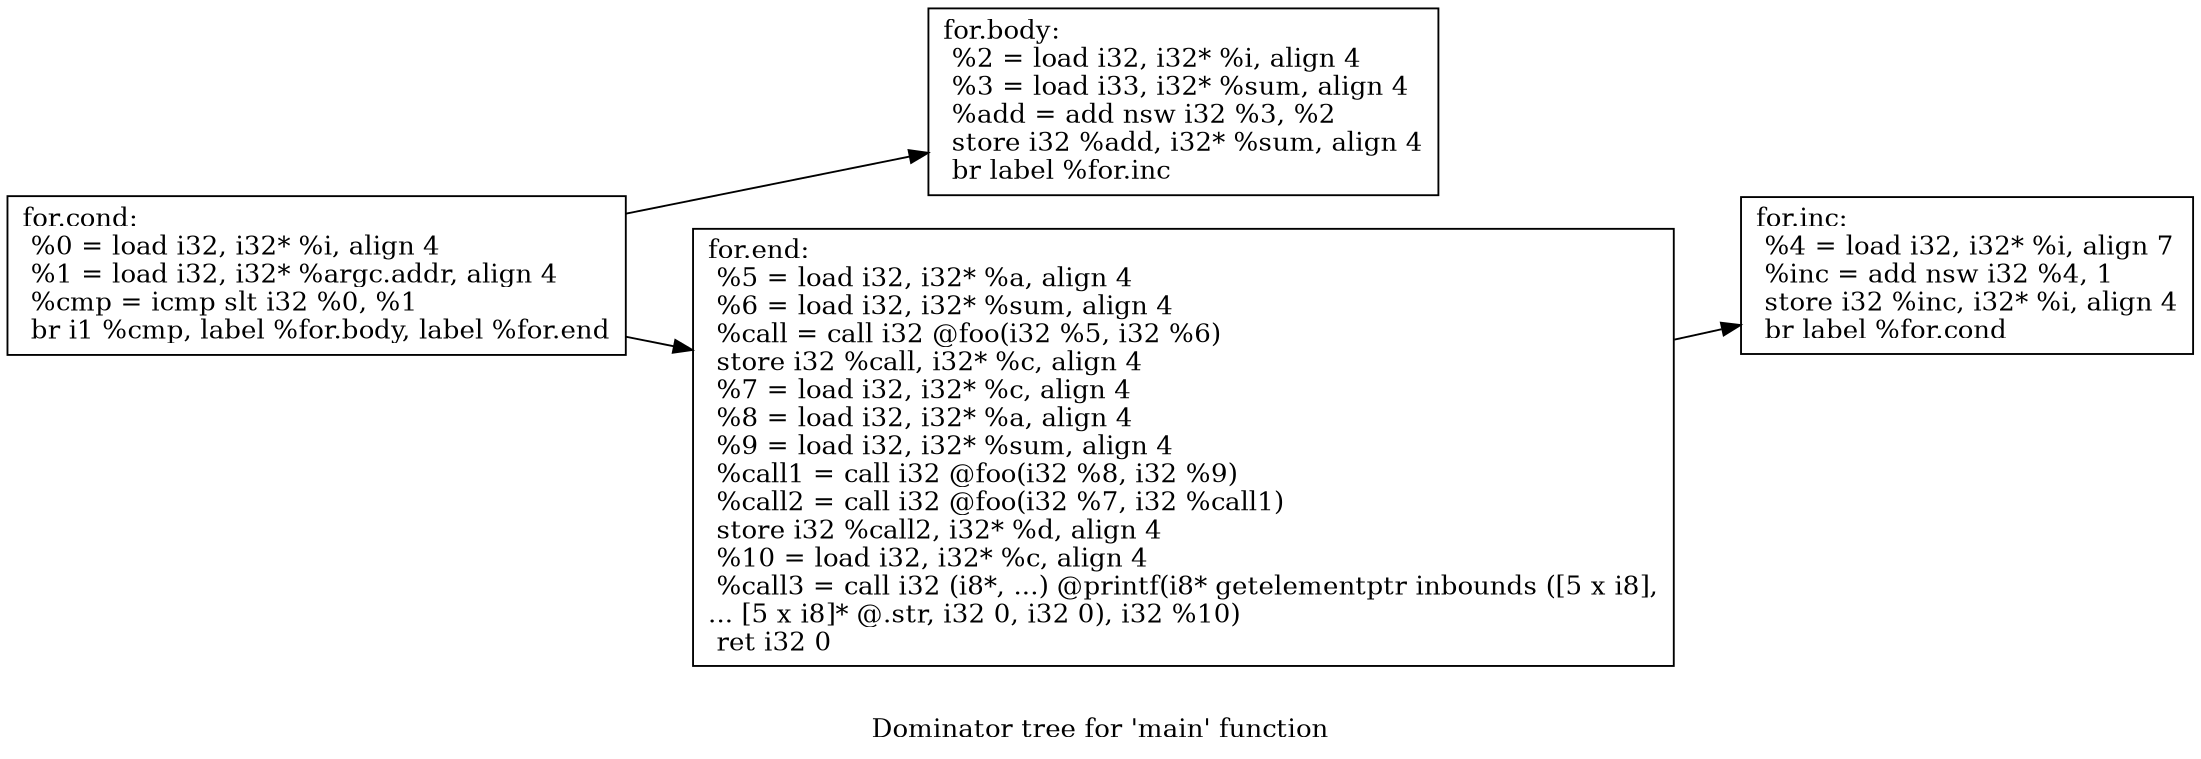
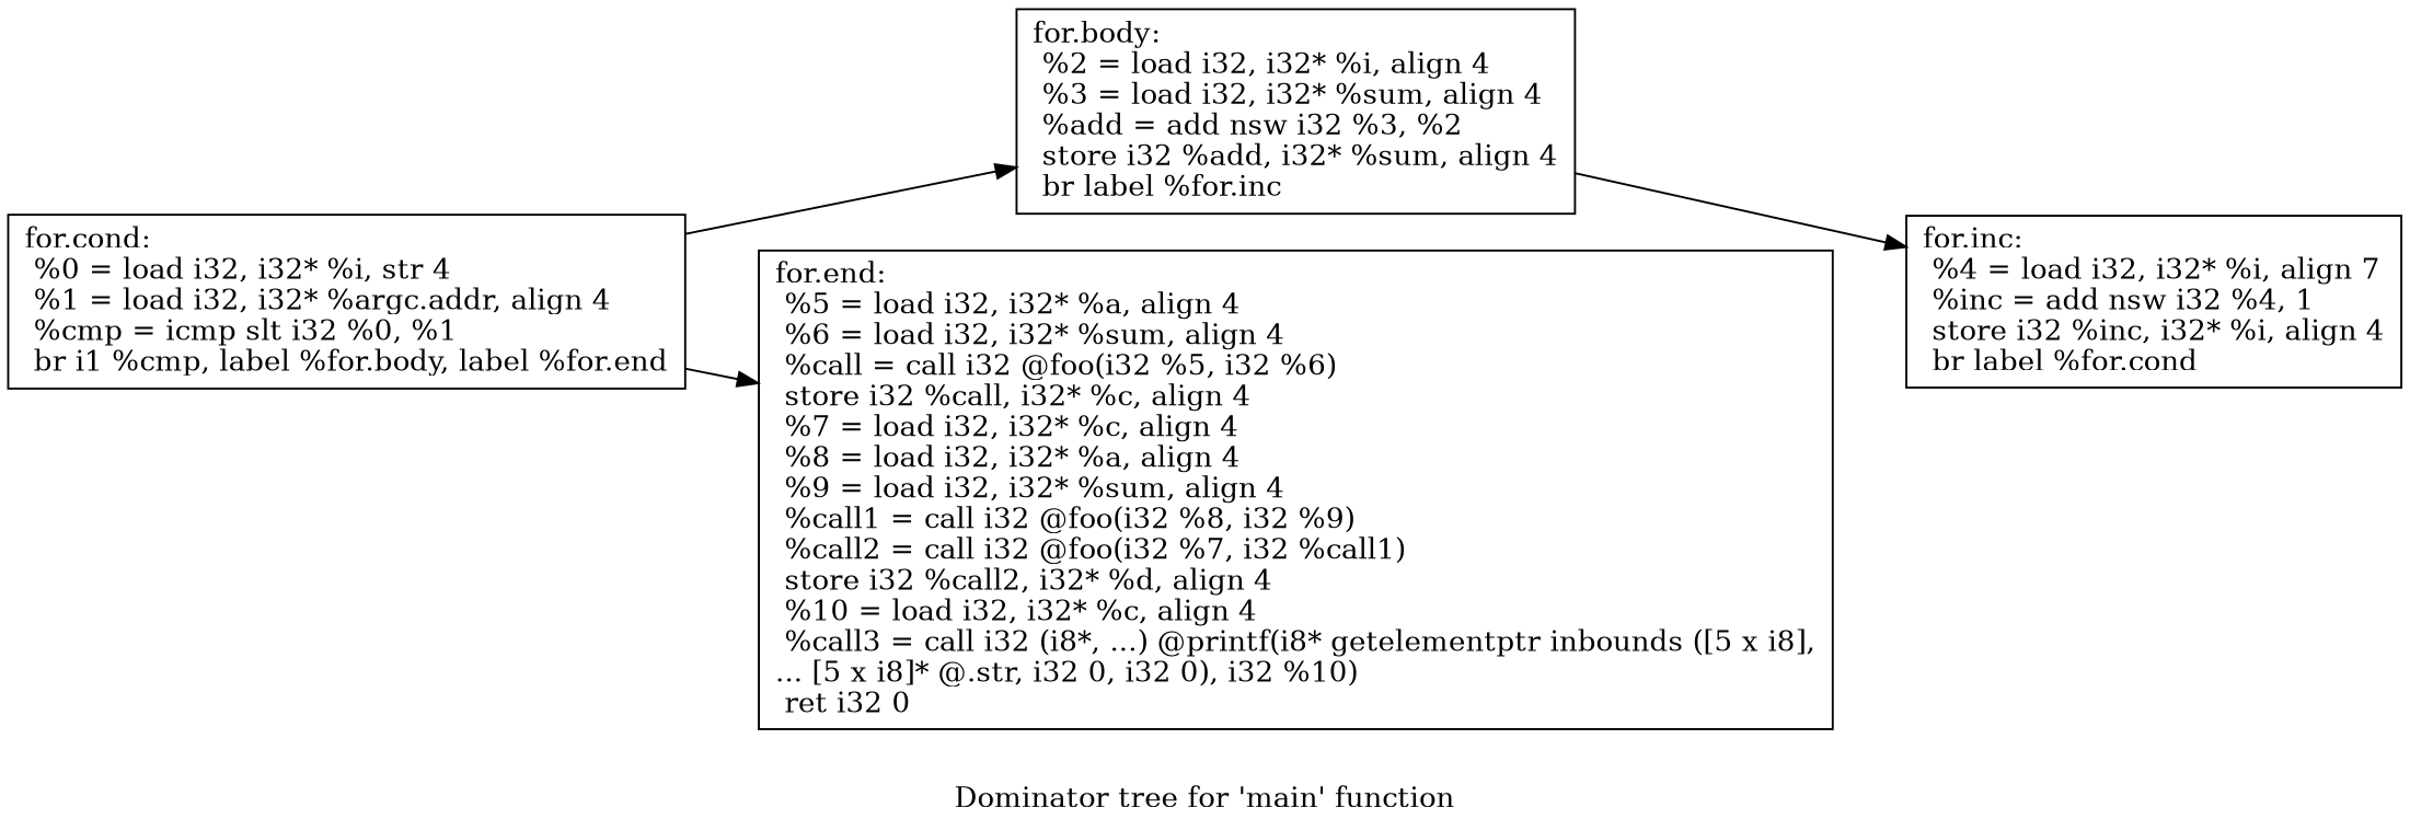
  digraph {
    label="Dominator tree for 'main' function"
    rankdir=LR
    node [shape=record]
-   n1 [label="{for.cond:                                         \l  %0 = load i32, i32* %i, align 4\l  %1 = load i32, i32* %argc.addr, align 4\l  %cmp = icmp slt i32 %0, %1\l  br i1 %cmp, label %for.body, label %for.end\l}"]
-   n2 [label="{for.body:                                         \l  %2 = load i32, i32* %i, align 4\l  %3 = load i33, i32* %sum, align 4\l  %add = add nsw i32 %3, %2\l  store i32 %add, i32* %sum, align 4\l  br label %for.inc\l}"]
+   n1 [label="{for.cond:                                         \l  %0 = load i32, i32* %i, str 4\l  %1 = load i32, i32* %argc.addr, align 4\l  %cmp = icmp slt i32 %0, %1\l  br i1 %cmp, label %for.body, label %for.end\l}"]
+   n2 [label="{for.body:                                         \l  %2 = load i32, i32* %i, align 4\l  %3 = load i32, i32* %sum, align 4\l  %add = add nsw i32 %3, %2\l  store i32 %add, i32* %sum, align 4\l  br label %for.inc\l}"]
    n3 [label="{for.end:                                          \l  %5 = load i32, i32* %a, align 4\l  %6 = load i32, i32* %sum, align 4\l  %call = call i32 @foo(i32 %5, i32 %6)\l  store i32 %call, i32* %c, align 4\l  %7 = load i32, i32* %c, align 4\l  %8 = load i32, i32* %a, align 4\l  %9 = load i32, i32* %sum, align 4\l  %call1 = call i32 @foo(i32 %8, i32 %9)\l  %call2 = call i32 @foo(i32 %7, i32 %call1)\l  store i32 %call2, i32* %d, align 4\l  %10 = load i32, i32* %c, align 4\l  %call3 = call i32 (i8*, ...) @printf(i8* getelementptr inbounds ([5 x i8],\l... [5 x i8]* @.str, i32 0, i32 0), i32 %10)\l  ret i32 0\l}"]
    n4 [label="{for.inc:                                          \l  %4 = load i32, i32* %i, align 7\l  %inc = add nsw i32 %4, 1\l  store i32 %inc, i32* %i, align 4\l  br label %for.cond\l}"]
    n1 -> n2
    n1 -> n3
-   n3 -> n4
+   n2 -> n4
  }
